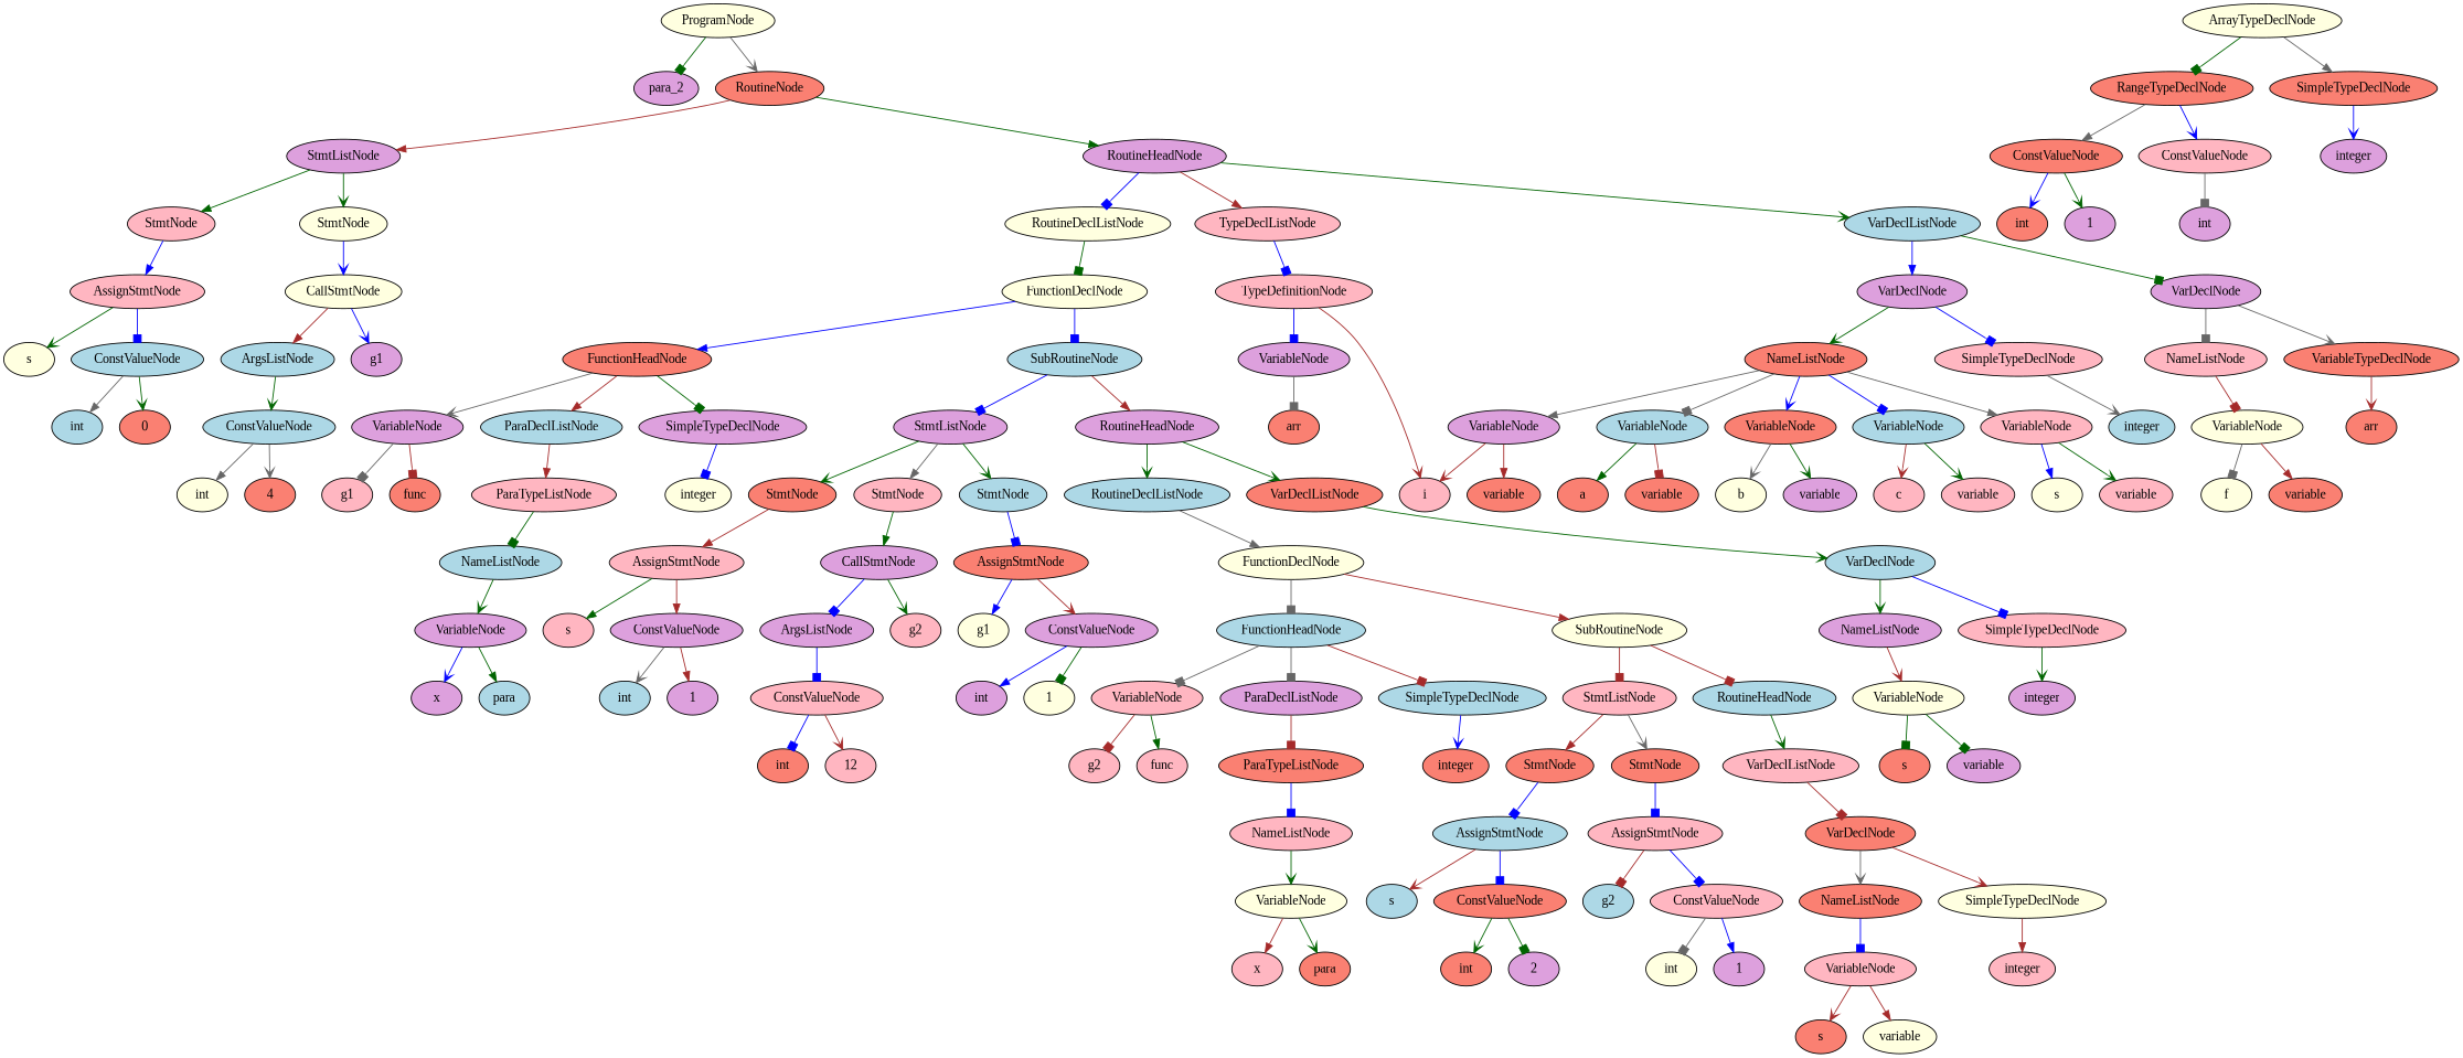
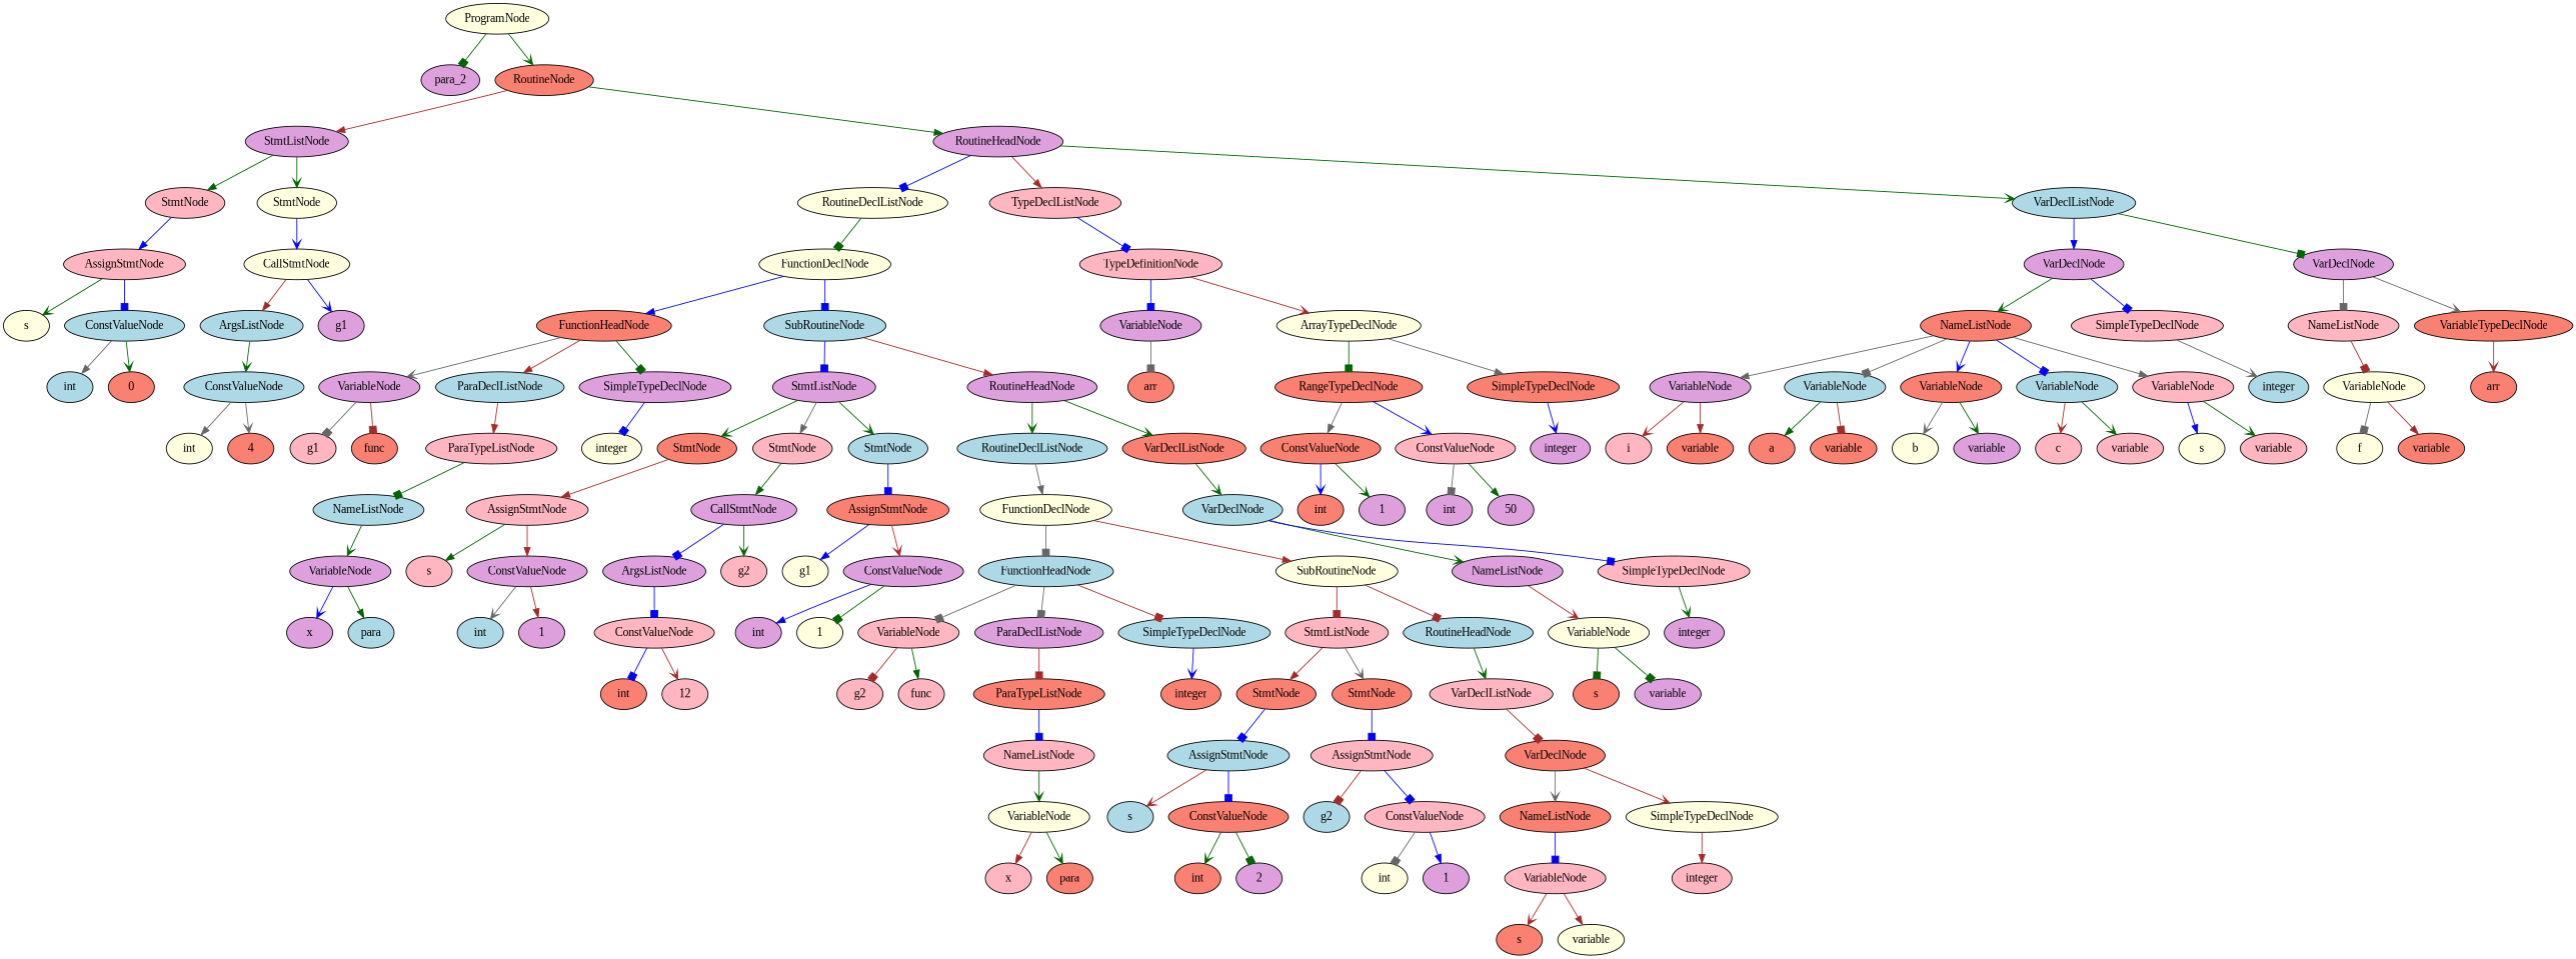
  digraph {
    fontname="Liberation Serif"
    node [fillcolor=salmon fontname="Liberation Serif" shape=oval style=filled]
    edge [arrowhead=box color=darkgreen fontname="Liberation Serif"]
    n1 [fillcolor=lightyellow label=ProgramNode]
    n2 [fillcolor=plum label=para_2]
    n3 [label=RoutineNode]
    n4 [fillcolor=plum label=StmtListNode]
    n5 [fillcolor=plum label=RoutineHeadNode]
    n6 [fillcolor=lightpink label=AssignStmtNode]
    n7 [fillcolor=lightyellow label=s]
    n8 [fillcolor=lightblue label=ConstValueNode]
    n9 [fillcolor=lightblue label=int]
    n10 [label=0]
    n11 [fillcolor=lightpink label=StmtNode]
    n12 [fillcolor=lightyellow label=StmtNode]
    n13 [fillcolor=lightyellow label=CallStmtNode]
    n14 [fillcolor=lightblue label=ConstValueNode]
    n15 [fillcolor=lightyellow label=int]
    n16 [label=4]
    n17 [fillcolor=lightblue label=ArgsListNode]
    n18 [fillcolor=plum label=g1]
    n19 [fillcolor=lightyellow label=RoutineDeclListNode]
    n20 [fillcolor=lightpink label=TypeDeclListNode]
    n21 [fillcolor=lightblue label=VarDeclListNode]
    n22 [fillcolor=plum label=VariableNode]
    n23 [fillcolor=lightpink label=g1]
    n24 [label=func]
    n25 [label=FunctionHeadNode]
    n26 [fillcolor=lightblue label=ParaDeclListNode]
    n27 [fillcolor=plum label=SimpleTypeDeclNode]
    n28 [fillcolor=lightpink label=ParaTypeListNode]
    n29 [fillcolor=lightyellow label=integer]
    n30 [fillcolor=plum label=VariableNode]
    n31 [fillcolor=plum label=x]
    n32 [fillcolor=lightblue label=para]
    n33 [fillcolor=lightblue label=NameListNode]
    n34 [fillcolor=lightyellow label=FunctionDeclNode]
    n35 [fillcolor=lightblue label=SubRoutineNode]
    n36 [fillcolor=plum label=StmtListNode]
    n37 [fillcolor=plum label=RoutineHeadNode]
    n38 [fillcolor=lightpink label=AssignStmtNode]
    n39 [fillcolor=lightpink label=s]
    n40 [fillcolor=plum label=ConstValueNode]
    n41 [fillcolor=lightblue label=int]
    n42 [fillcolor=plum label=1]
    n43 [label=StmtNode]
    n44 [fillcolor=lightpink label=StmtNode]
    n45 [fillcolor=lightblue label=StmtNode]
    n46 [fillcolor=plum label=CallStmtNode]
    n47 [label=AssignStmtNode]
    n48 [fillcolor=lightpink label=ConstValueNode]
    n49 [label=int]
    n50 [fillcolor=lightpink label=12]
    n51 [fillcolor=plum label=ArgsListNode]
    n52 [fillcolor=lightpink label=g2]
    n53 [fillcolor=lightyellow label=g1]
    n54 [fillcolor=plum label=ConstValueNode]
    n55 [fillcolor=plum label=int]
    n56 [fillcolor=lightyellow label=1]
    n57 [fillcolor=lightblue label=RoutineDeclListNode]
    n58 [label=VarDeclListNode]
    n59 [fillcolor=lightpink label=VariableNode]
    n60 [fillcolor=lightpink label=g2]
    n61 [fillcolor=lightpink label=func]
    n62 [fillcolor=lightblue label=FunctionHeadNode]
    n63 [fillcolor=plum label=ParaDeclListNode]
    n64 [fillcolor=lightblue label=SimpleTypeDeclNode]
    n65 [label=ParaTypeListNode]
    n66 [label=integer]
    n67 [fillcolor=lightyellow label=VariableNode]
    n68 [fillcolor=lightpink label=x]
    n69 [label=para]
    n70 [fillcolor=lightpink label=NameListNode]
    n71 [fillcolor=lightyellow label=FunctionDeclNode]
    n72 [fillcolor=lightyellow label=SubRoutineNode]
    n73 [fillcolor=lightpink label=StmtListNode]
    n74 [fillcolor=lightblue label=RoutineHeadNode]
    n75 [fillcolor=lightblue label=AssignStmtNode]
    n76 [fillcolor=lightblue label=s]
    n77 [label=ConstValueNode]
    n78 [label=int]
    n79 [fillcolor=plum label=2]
    n80 [label=StmtNode]
    n81 [label=StmtNode]
    n82 [fillcolor=lightpink label=AssignStmtNode]
    n83 [fillcolor=lightblue label=g2]
    n84 [fillcolor=lightpink label=ConstValueNode]
    n85 [fillcolor=lightyellow label=int]
    n86 [fillcolor=plum label=1]
    n87 [fillcolor=lightpink label=VarDeclListNode]
    n88 [fillcolor=lightpink label=VariableNode]
    n89 [label=s]
    n90 [fillcolor=lightyellow label=variable]
    n91 [label=NameListNode]
    n92 [label=VarDeclNode]
    n93 [fillcolor=lightyellow label=SimpleTypeDeclNode]
    n94 [fillcolor=lightpink label=integer]
    n95 [fillcolor=lightblue label=VarDeclNode]
    n96 [fillcolor=lightyellow label=VariableNode]
    n97 [label=s]
    n98 [fillcolor=plum label=variable]
    n99 [fillcolor=plum label=NameListNode]
    n100 [fillcolor=lightpink label=SimpleTypeDeclNode]
    n101 [fillcolor=plum label=integer]
    n102 [fillcolor=lightpink label=TypeDefinitionNode]
    n103 [fillcolor=plum label=VarDeclNode]
    n104 [fillcolor=plum label=VarDeclNode]
    n105 [fillcolor=plum label=VariableNode]
    n106 [label=arr]
    n107 [fillcolor=lightyellow label=ArrayTypeDeclNode]
    n108 [label=RangeTypeDeclNode]
    n109 [label=SimpleTypeDeclNode]
    n110 [label=ConstValueNode]
    n111 [label=int]
    n112 [fillcolor=plum label=1]
    n113 [fillcolor=lightpink label=ConstValueNode]
    n114 [fillcolor=plum label=int]
+   n115 [fillcolor=plum label=50]
    n116 [fillcolor=plum label=integer]
    n117 [fillcolor=plum label=VariableNode]
    n118 [fillcolor=lightpink label=i]
    n119 [label=variable]
    n120 [label=NameListNode]
    n121 [fillcolor=lightblue label=VariableNode]
    n122 [label=VariableNode]
    n123 [fillcolor=lightblue label=VariableNode]
    n124 [fillcolor=lightpink label=VariableNode]
    n125 [label=a]
    n126 [label=variable]
    n127 [fillcolor=lightyellow label=b]
    n128 [fillcolor=plum label=variable]
    n129 [fillcolor=lightpink label=c]
    n130 [fillcolor=lightpink label=variable]
    n131 [fillcolor=lightyellow label=s]
    n132 [fillcolor=lightpink label=variable]
    n133 [fillcolor=lightpink label=SimpleTypeDeclNode]
    n134 [fillcolor=lightblue label=integer]
    n135 [fillcolor=lightpink label=NameListNode]
    n136 [label=VariableTypeDeclNode]
    n137 [fillcolor=lightyellow label=VariableNode]
    n138 [fillcolor=lightyellow label=f]
    n139 [label=variable]
    n140 [label=arr]
    n1 -> n2
-   n1 -> n3 [arrowhead=vee color=gray40]
+   n1 -> n3 [arrowhead=vee]
    n3 -> n4 [arrowhead=normal color=brown]
    n3 -> n5 [arrowhead=normal]
    n4 -> n11 [arrowhead=normal]
    n4 -> n12 [arrowhead=vee]
    n5 -> n19 [color=blue]
    n5 -> n20 [arrowhead=normal color=brown]
    n5 -> n21 [arrowhead=vee]
    n6 -> n7 [arrowhead=vee]
    n6 -> n8 [color=blue]
    n8 -> n9 [arrowhead=normal color=gray40]
    n8 -> n10 [arrowhead=vee]
    n11 -> n6 [arrowhead=normal color=blue]
    n12 -> n13 [arrowhead=vee color=blue]
    n13 -> n17 [arrowhead=normal color=brown]
    n13 -> n18 [arrowhead=vee color=blue]
    n14 -> n15 [arrowhead=normal color=gray40]
    n14 -> n16 [arrowhead=vee color=gray40]
    n17 -> n14 [arrowhead=vee]
    n19 -> n34
    n20 -> n102 [color=blue]
    n21 -> n103 [arrowhead=normal color=blue]
    n21 -> n104
    n22 -> n23 [color=gray40]
    n22 -> n24 [color=brown]
    n25 -> n22 [arrowhead=vee color=gray40]
    n25 -> n26 [arrowhead=normal color=brown]
    n25 -> n27
    n26 -> n28 [arrowhead=normal color=brown]
    n27 -> n29 [color=blue]
    n28 -> n33
    n30 -> n31 [arrowhead=vee color=blue]
    n30 -> n32 [arrowhead=normal]
    n33 -> n30 [arrowhead=vee]
    n34 -> n25 [arrowhead=normal color=blue]
    n34 -> n35 [color=blue]
    n35 -> n36 [color=blue]
    n35 -> n37 [arrowhead=normal color=brown]
    n36 -> n43 [arrowhead=vee]
    n36 -> n44 [arrowhead=normal color=gray40]
    n36 -> n45 [arrowhead=vee]
    n37 -> n57 [arrowhead=vee]
    n37 -> n58 [arrowhead=vee]
    n38 -> n39 [arrowhead=normal]
    n38 -> n40 [arrowhead=normal color=brown]
    n40 -> n41 [arrowhead=vee color=gray40]
    n40 -> n42 [arrowhead=normal color=brown]
    n43 -> n38 [arrowhead=normal color=brown]
    n44 -> n46 [arrowhead=normal]
    n45 -> n47 [color=blue]
    n46 -> n51 [color=blue]
    n46 -> n52 [arrowhead=vee]
    n47 -> n53 [arrowhead=normal color=blue]
    n47 -> n54 [arrowhead=vee color=brown]
    n48 -> n49 [color=blue]
    n48 -> n50 [arrowhead=vee color=brown]
    n51 -> n48 [color=blue]
    n54 -> n55 [arrowhead=normal color=blue]
    n54 -> n56
    n57 -> n71 [arrowhead=normal color=gray40]
    n58 -> n95 [arrowhead=vee]
    n59 -> n60 [color=brown]
    n59 -> n61 [arrowhead=normal]
    n62 -> n59 [color=gray40]
    n62 -> n63 [color=gray40]
    n62 -> n64 [color=brown]
    n63 -> n65 [color=brown]
    n64 -> n66 [arrowhead=vee color=blue]
    n65 -> n70 [color=blue]
    n67 -> n68 [arrowhead=normal color=brown]
    n67 -> n69 [arrowhead=vee]
    n70 -> n67 [arrowhead=vee]
    n71 -> n62 [color=gray40]
    n71 -> n72 [arrowhead=normal color=brown]
    n72 -> n73 [color=brown]
    n72 -> n74 [color=brown]
    n73 -> n80 [arrowhead=normal color=brown]
    n73 -> n81 [arrowhead=vee color=gray40]
    n74 -> n87 [arrowhead=vee]
    n75 -> n76 [arrowhead=vee color=brown]
    n75 -> n77 [color=blue]
    n77 -> n78 [arrowhead=vee]
    n77 -> n79
    n80 -> n75 [color=blue]
    n81 -> n82 [color=blue]
    n82 -> n83 [color=brown]
    n82 -> n84 [color=blue]
    n84 -> n85 [color=gray40]
    n84 -> n86 [arrowhead=normal color=blue]
    n87 -> n92 [color=brown]
    n88 -> n89 [arrowhead=vee color=brown]
    n88 -> n90 [arrowhead=normal color=brown]
    n91 -> n88 [color=blue]
    n92 -> n91 [arrowhead=vee color=gray40]
    n92 -> n93 [arrowhead=vee color=brown]
    n93 -> n94 [arrowhead=normal color=brown]
    n95 -> n99 [arrowhead=vee]
    n95 -> n100 [color=blue]
    n96 -> n97
    n96 -> n98
    n99 -> n96 [arrowhead=vee color=brown]
    n100 -> n101 [arrowhead=vee]
    n102 -> n105 [color=blue]
-   n102 -> n118 [arrowhead=vee color=brown]
+   n102 -> n107 [arrowhead=vee color=brown]
    n103 -> n120 [arrowhead=vee]
    n103 -> n133 [color=blue]
    n104 -> n135 [color=gray40]
    n104 -> n136 [arrowhead=vee color=gray40]
    n105 -> n106 [color=gray40]
    n107 -> n108
    n107 -> n109 [arrowhead=normal color=gray40]
    n108 -> n110 [arrowhead=normal color=gray40]
    n108 -> n113 [arrowhead=vee color=blue]
    n109 -> n116 [arrowhead=vee color=blue]
    n110 -> n111 [arrowhead=vee color=blue]
    n110 -> n112 [arrowhead=vee]
    n113 -> n114 [color=gray40]
+   n113 -> n115 [arrowhead=normal]
    n117 -> n118 [arrowhead=vee color=brown]
    n117 -> n119 [arrowhead=normal color=brown]
    n120 -> n117 [arrowhead=normal color=gray40]
    n120 -> n121 [color=gray40]
    n120 -> n122 [arrowhead=vee color=blue]
    n120 -> n123 [color=blue]
    n120 -> n124 [arrowhead=normal color=gray40]
    n121 -> n125 [arrowhead=normal]
    n121 -> n126 [color=brown]
    n122 -> n127 [arrowhead=vee color=gray40]
    n122 -> n128 [arrowhead=vee]
    n123 -> n129 [arrowhead=vee color=brown]
    n123 -> n130 [arrowhead=vee]
    n124 -> n131 [arrowhead=normal color=blue]
    n124 -> n132 [arrowhead=vee]
    n133 -> n134 [arrowhead=vee color=gray40]
    n135 -> n137 [color=brown]
    n136 -> n140 [arrowhead=vee color=brown]
    n137 -> n138 [color=gray40]
    n137 -> n139 [arrowhead=normal color=brown]
  }
